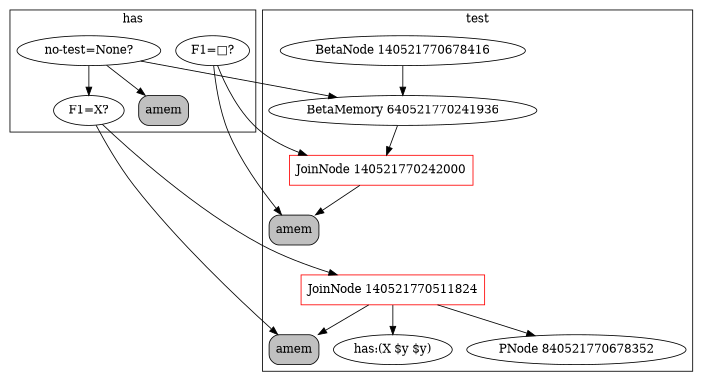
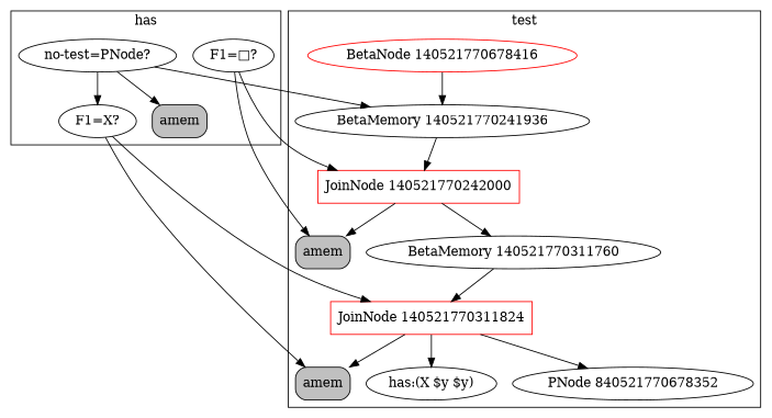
  digraph {
-   "BetaNode 140521770678416"
-   "BetaMemory 140521770241936" [label="BetaMemory 640521770241936"]
+   "BetaNode 140521770678416" [color=red]
+   "BetaMemory 140521770241936"
    "JoinNode 140521770242000" [color=red shape=box]
    n4 [fillcolor=gray label=amem shape=box style="rounded,filled"]
-   "JoinNode 140521770311824" [color=red shape=box label="JoinNode 140521770511824"]
+   "BetaMemory 140521770311760"
+   "JoinNode 140521770311824" [color=red shape=box]
    n7 [fillcolor=gray label=amem shape=box style="rounded,filled"]
    "has:(X $y $y)"
    n9 [label="PNode 840521770678352"]
-   "no-test=None?"
+   "no-test=None?" [label="no-test=PNode?"]
    "F1=□?"
    "F1=X?"
    n13 [fillcolor=gray label=amem shape=box style="rounded,filled"]
    subgraph cluster_1 {
      label=test
      "BetaNode 140521770678416"
      "BetaMemory 140521770241936"
      "JoinNode 140521770242000"
      n4
+     "BetaMemory 140521770311760"
      "JoinNode 140521770311824"
      n7
      "has:(X $y $y)"
      n9
    }
    subgraph cluster_2 {
      label=has
      "no-test=None?"
      "F1=□?"
      "F1=X?"
      n13
    }
    "BetaNode 140521770678416" -> "BetaMemory 140521770241936"
    "BetaMemory 140521770241936" -> "JoinNode 140521770242000"
    "JoinNode 140521770242000" -> n4
+   "JoinNode 140521770242000" -> "BetaMemory 140521770311760"
+   "BetaMemory 140521770311760" -> "JoinNode 140521770311824"
    "JoinNode 140521770311824" -> n7
    "JoinNode 140521770311824" -> "has:(X $y $y)"
    "JoinNode 140521770311824" -> n9
    "no-test=None?" -> "BetaMemory 140521770241936"
    "no-test=None?" -> "F1=X?"
    "no-test=None?" -> n13
    "F1=□?" -> "JoinNode 140521770242000"
    "F1=□?" -> n4
    "F1=X?" -> "JoinNode 140521770311824"
    "F1=X?" -> n7
  }
